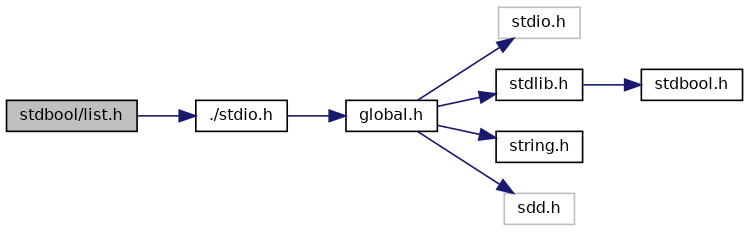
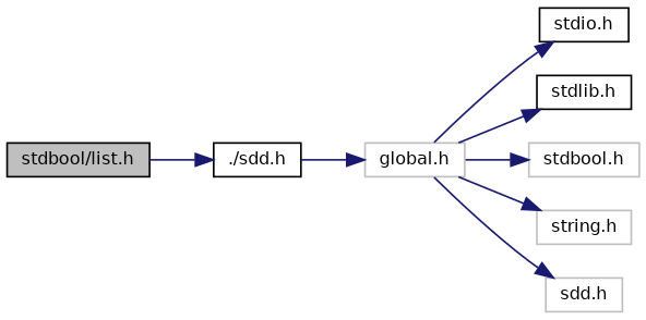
  digraph {
    rankdir=LR
    node [color=black fillcolor=white fontname=Helvetica fontsize=10 shape=record style=filled]
    edge [color=midnightblue fontname=Helvetica fontsize=10 labelfontname=Helvetica labelfontsize=10 style=solid]
    n1 [fillcolor=grey75 fontcolor=black height=0.2 label="stdbool/list.h" width=0.4]
-   n2 [height=0.2 label="./stdio.h" width=0.4]
-   n3 [height=0.2 label="global.h" width=0.4]
-   n4 [color=grey75 height=0.2 label="stdio.h" width=0.4]
+   n2 [height=0.2 label="./sdd.h" width=0.4]
+   n3 [color=grey75 height=0.2 label="global.h" width=0.4]
+   n4 [height=0.2 label="stdio.h" width=0.4]
    n5 [height=0.2 label="stdlib.h" width=0.4]
-   n6 [height=0.2 label="stdbool.h" width=0.4]
-   n7 [height=0.2 label="string.h" width=0.4]
+   n6 [color=grey75 height=0.2 label="stdbool.h" width=0.4]
+   n7 [color=grey75 height=0.2 label="string.h" width=0.4]
    n8 [color=grey75 height=0.2 label="sdd.h" width=0.4]
    n1 -> n2
    n2 -> n3
    n3 -> n4
    n3 -> n5
-   n5 -> n6
+   n3 -> n6
    n3 -> n7
    n3 -> n8
  }
